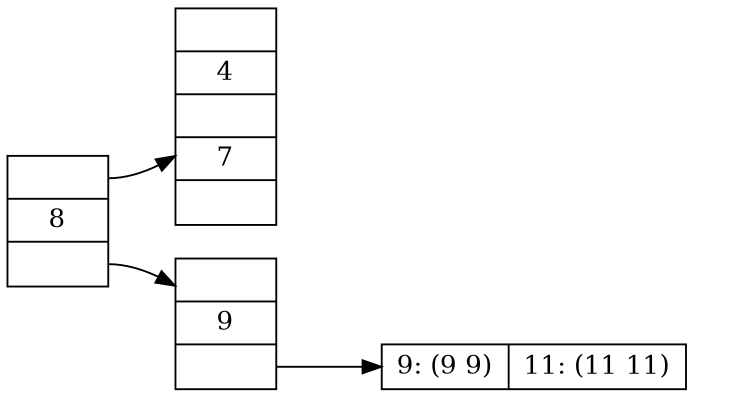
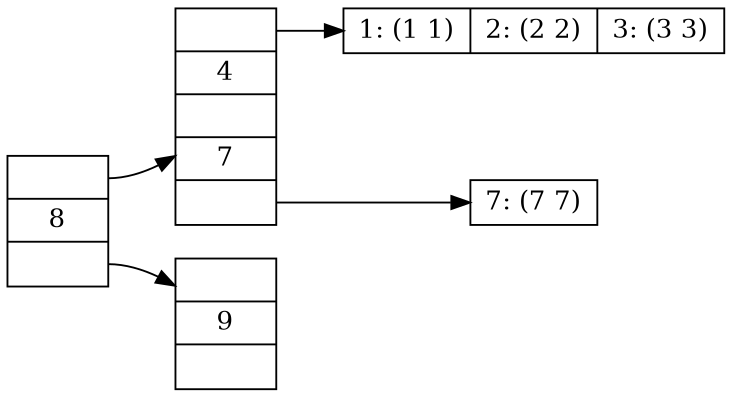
  digraph {
    fontname="DejaVu Serif"
    rankdir=LR
    node [fontname="DejaVu Serif" shape=record]
    edge [fontname="DejaVu Serif" tailport=f0]
    n1 [height=0.1 label="<f0>|8|<f1>"]
    n2 [height=0.1 label="<f0>|4|<f1>|7|<f2>"]
    n3 [height=0.1 label="<f0>|9|<f1>"]
-   n6 [height=0.1 label="{9: (9 9)|11: (11 11)}"]
+   n4 [height=0.1 label="{1: (1 1)|2: (2 2)|3: (3 3)}"]
+   n5 [height=0.1 label="{7: (7 7)}"]
    n1 -> n2
    n1 -> n3 [tailport=f1]
-   n3 -> n6 [tailport=f1]
+   n2 -> n4
+   n2 -> n5 [tailport=f2]
  }
